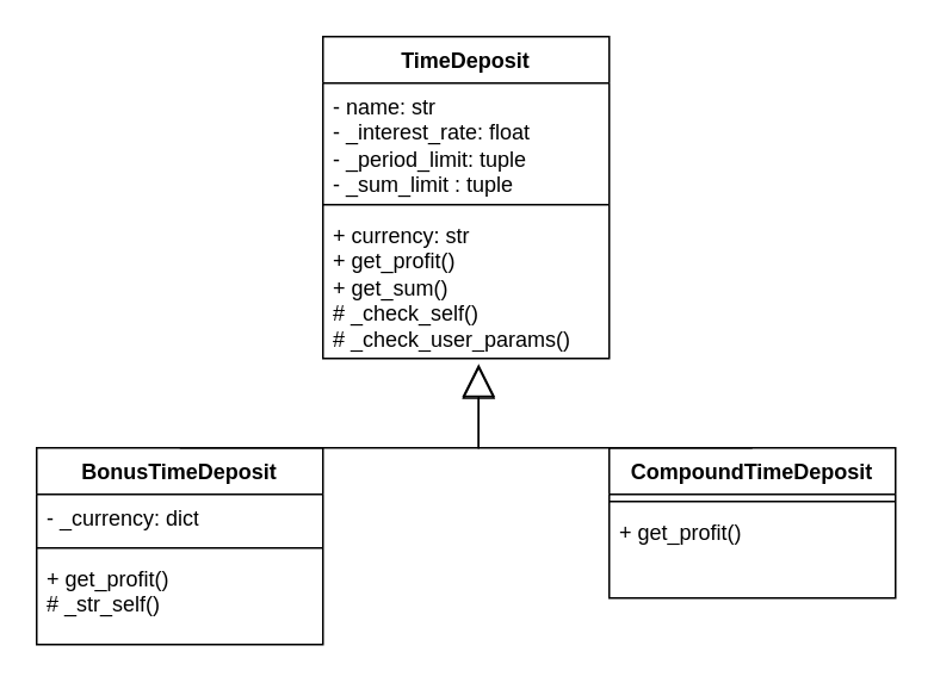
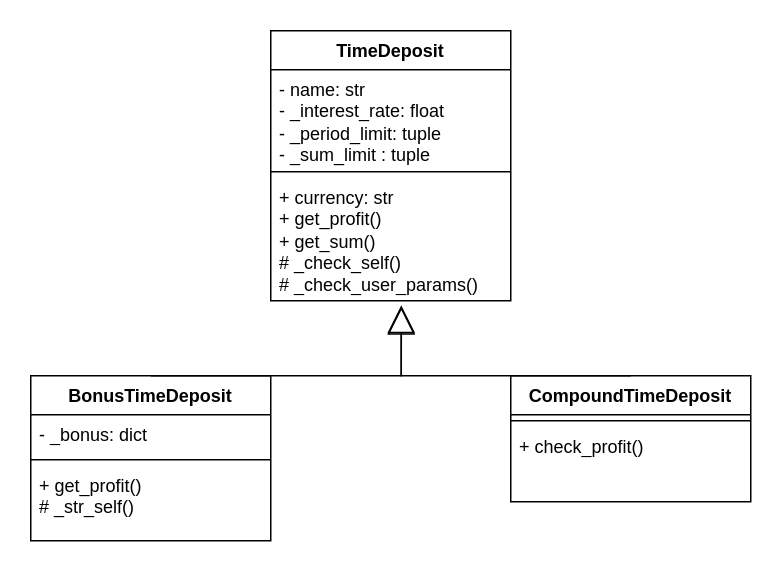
  <mxCell id="0" />
  <mxCell id="1" parent="0" />
  <mxCell id="2" value="TimeDeposit" style="swimlane;fontStyle=1;align=center;verticalAlign=top;childLayout=stackLayout;horizontal=1;startSize=26;horizontalStack=0;resizeParent=1;resizeParentMax=0;resizeLast=0;collapsible=1;marginBottom=0;whiteSpace=wrap;html=1;" vertex="1" parent="1"><mxGeometry x="180" y="20" width="160" height="180" as="geometry" /></mxCell>
  <mxCell id="3" value="- name: str&lt;div&gt;- _interest_rate: float&lt;/div&gt;&lt;div&gt;- _period_limit: tuple&lt;/div&gt;&lt;div&gt;- _sum_limit : tuple&lt;/div&gt;" style="text;strokeColor=none;fillColor=none;align=left;verticalAlign=top;spacingLeft=4;spacingRight=4;overflow=hidden;rotatable=0;points=[[0,0.5],[1,0.5]];portConstraint=eastwest;whiteSpace=wrap;html=1;" vertex="1" parent="2"><mxGeometry y="26" width="160" height="64" as="geometry" /></mxCell>
  <mxCell id="4" value="" style="line;strokeWidth=1;fillColor=none;align=left;verticalAlign=middle;spacingTop=-1;spacingLeft=3;spacingRight=3;rotatable=0;labelPosition=right;points=[];portConstraint=eastwest;strokeColor=inherit;" vertex="1" parent="2"><mxGeometry y="90" width="160" height="8" as="geometry" /></mxCell>
  <mxCell id="5" value="+ currency: str&lt;div&gt;+ get_profit()&lt;/div&gt;&lt;div&gt;+ get_sum()&lt;/div&gt;&lt;div&gt;# _check_self()&lt;/div&gt;&lt;div&gt;# _check_user_params()&lt;/div&gt;" style="text;strokeColor=none;fillColor=none;align=left;verticalAlign=top;spacingLeft=4;spacingRight=4;overflow=hidden;rotatable=0;points=[[0,0.5],[1,0.5]];portConstraint=eastwest;whiteSpace=wrap;html=1;" vertex="1" parent="2"><mxGeometry y="98" width="160" height="82" as="geometry" /></mxCell>
  <mxCell id="6" value="BonusTimeDeposit" style="swimlane;fontStyle=1;align=center;verticalAlign=top;childLayout=stackLayout;horizontal=1;startSize=26;horizontalStack=0;resizeParent=1;resizeParentMax=0;resizeLast=0;collapsible=1;marginBottom=0;whiteSpace=wrap;html=1;" vertex="1" parent="1"><mxGeometry x="20" y="250" width="160" height="110" as="geometry" /></mxCell>
- <mxCell id="7" value="- _currency: dict" style="text;strokeColor=none;fillColor=none;align=left;verticalAlign=top;spacingLeft=4;spacingRight=4;overflow=hidden;rotatable=0;points=[[0,0.5],[1,0.5]];portConstraint=eastwest;whiteSpace=wrap;html=1;" vertex="1" parent="6"><mxGeometry y="26" width="160" height="26" as="geometry" /></mxCell>
+ <mxCell id="7" value="- _bonus: dict" style="text;strokeColor=none;fillColor=none;align=left;verticalAlign=top;spacingLeft=4;spacingRight=4;overflow=hidden;rotatable=0;points=[[0,0.5],[1,0.5]];portConstraint=eastwest;whiteSpace=wrap;html=1;" vertex="1" parent="6"><mxGeometry y="26" width="160" height="26" as="geometry" /></mxCell>
  <mxCell id="8" value="" style="line;strokeWidth=1;fillColor=none;align=left;verticalAlign=middle;spacingTop=-1;spacingLeft=3;spacingRight=3;rotatable=0;labelPosition=right;points=[];portConstraint=eastwest;strokeColor=inherit;" vertex="1" parent="6"><mxGeometry y="52" width="160" height="8" as="geometry" /></mxCell>
  <mxCell id="9" value="+ get_profit()&lt;div&gt;# _str_self()&lt;/div&gt;" style="text;strokeColor=none;fillColor=none;align=left;verticalAlign=top;spacingLeft=4;spacingRight=4;overflow=hidden;rotatable=0;points=[[0,0.5],[1,0.5]];portConstraint=eastwest;whiteSpace=wrap;html=1;" vertex="1" parent="6"><mxGeometry y="60" width="160" height="50" as="geometry" /></mxCell>
  <mxCell id="10" value="CompoundTimeDeposit" style="swimlane;fontStyle=1;align=center;verticalAlign=top;childLayout=stackLayout;horizontal=1;startSize=26;horizontalStack=0;resizeParent=1;resizeParentMax=0;resizeLast=0;collapsible=1;marginBottom=0;whiteSpace=wrap;html=1;" vertex="1" parent="1"><mxGeometry x="340" y="250" width="160" height="84" as="geometry" /></mxCell>
  <mxCell id="11" value="" style="line;strokeWidth=1;fillColor=none;align=left;verticalAlign=middle;spacingTop=-1;spacingLeft=3;spacingRight=3;rotatable=0;labelPosition=right;points=[];portConstraint=eastwest;strokeColor=inherit;" vertex="1" parent="10"><mxGeometry y="26" width="160" height="8" as="geometry" /></mxCell>
- <mxCell id="12" value="+ get_profit()" style="text;strokeColor=none;fillColor=none;align=left;verticalAlign=top;spacingLeft=4;spacingRight=4;overflow=hidden;rotatable=0;points=[[0,0.5],[1,0.5]];portConstraint=eastwest;whiteSpace=wrap;html=1;" vertex="1" parent="10"><mxGeometry y="34" width="160" height="50" as="geometry" /></mxCell>
+ <mxCell id="12" value="+ check_profit()" style="text;strokeColor=none;fillColor=none;align=left;verticalAlign=top;spacingLeft=4;spacingRight=4;overflow=hidden;rotatable=0;points=[[0,0.5],[1,0.5]];portConstraint=eastwest;whiteSpace=wrap;html=1;" vertex="1" parent="10"><mxGeometry y="34" width="160" height="50" as="geometry" /></mxCell>
  <mxCell id="13" value="" style="endArrow=block;endSize=16;endFill=0;html=1;rounded=0;exitX=0.5;exitY=0;exitDx=0;exitDy=0;entryX=0.544;entryY=1.037;entryDx=0;entryDy=0;entryPerimeter=0;" edge="1" parent="1" source="6" target="5"><mxGeometry width="160" relative="1" as="geometry"><mxPoint x="190" y="350" as="sourcePoint" /><mxPoint x="350" y="350" as="targetPoint" /><Array as="points"><mxPoint x="267" y="250" /></Array></mxGeometry></mxCell>
  <mxCell id="14" value="" style="endArrow=block;endSize=16;endFill=0;html=1;rounded=0;exitX=0.5;exitY=0;exitDx=0;exitDy=0;entryX=0.544;entryY=1.049;entryDx=0;entryDy=0;entryPerimeter=0;" edge="1" parent="1" source="10" target="5"><mxGeometry width="160" relative="1" as="geometry"><mxPoint x="190" y="350" as="sourcePoint" /><mxPoint x="270" y="210" as="targetPoint" /><Array as="points"><mxPoint x="267" y="250" /></Array></mxGeometry></mxCell>
